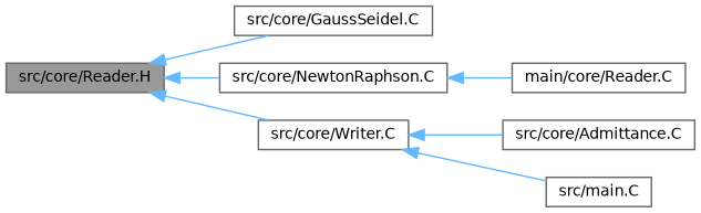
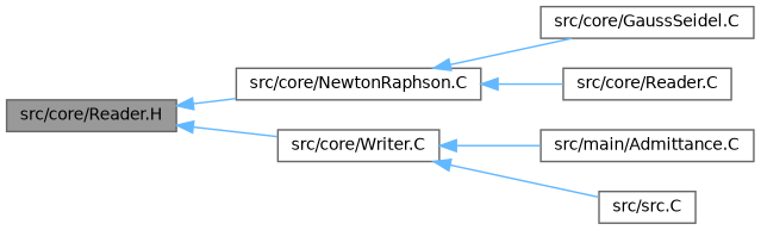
  digraph {
    rankdir=LR
    node [color=grey40 fillcolor=white fontname=Helvetica fontsize=10 shape=box style=filled]
    edge [color=steelblue1 dir=back fontname=Helvetica fontsize=10 labelfontname=Helvetica labelfontsize=10 style=solid]
    n1 [color=gray40 fillcolor=grey60 fontcolor=black height=0.2 label="src/core/Reader.H" width=0.4]
    n2 [height=0.2 label="src/core/GaussSeidel.C" width=0.4]
    n3 [height=0.2 label="src/core/NewtonRaphson.C" width=0.4]
    n4 [height=0.2 label="src/core/Writer.C" width=0.4]
-   n5 [height=0.2 label="src/core/Admittance.C" width=0.4]
-   n6 [height=0.2 label="main/core/Reader.C" width=0.4]
-   n7 [height=0.2 label="src/main.C" width=0.4]
-   n1 -> n2
+   n5 [height=0.2 label="src/main/Admittance.C" width=0.4]
+   n6 [height=0.2 label="src/core/Reader.C" width=0.4]
+   n7 [height=0.2 label="src/src.C" width=0.4]
+   n3 -> n2
    n1 -> n3
    n1 -> n4
    n3 -> n6
    n4 -> n5
    n4 -> n7
  }
